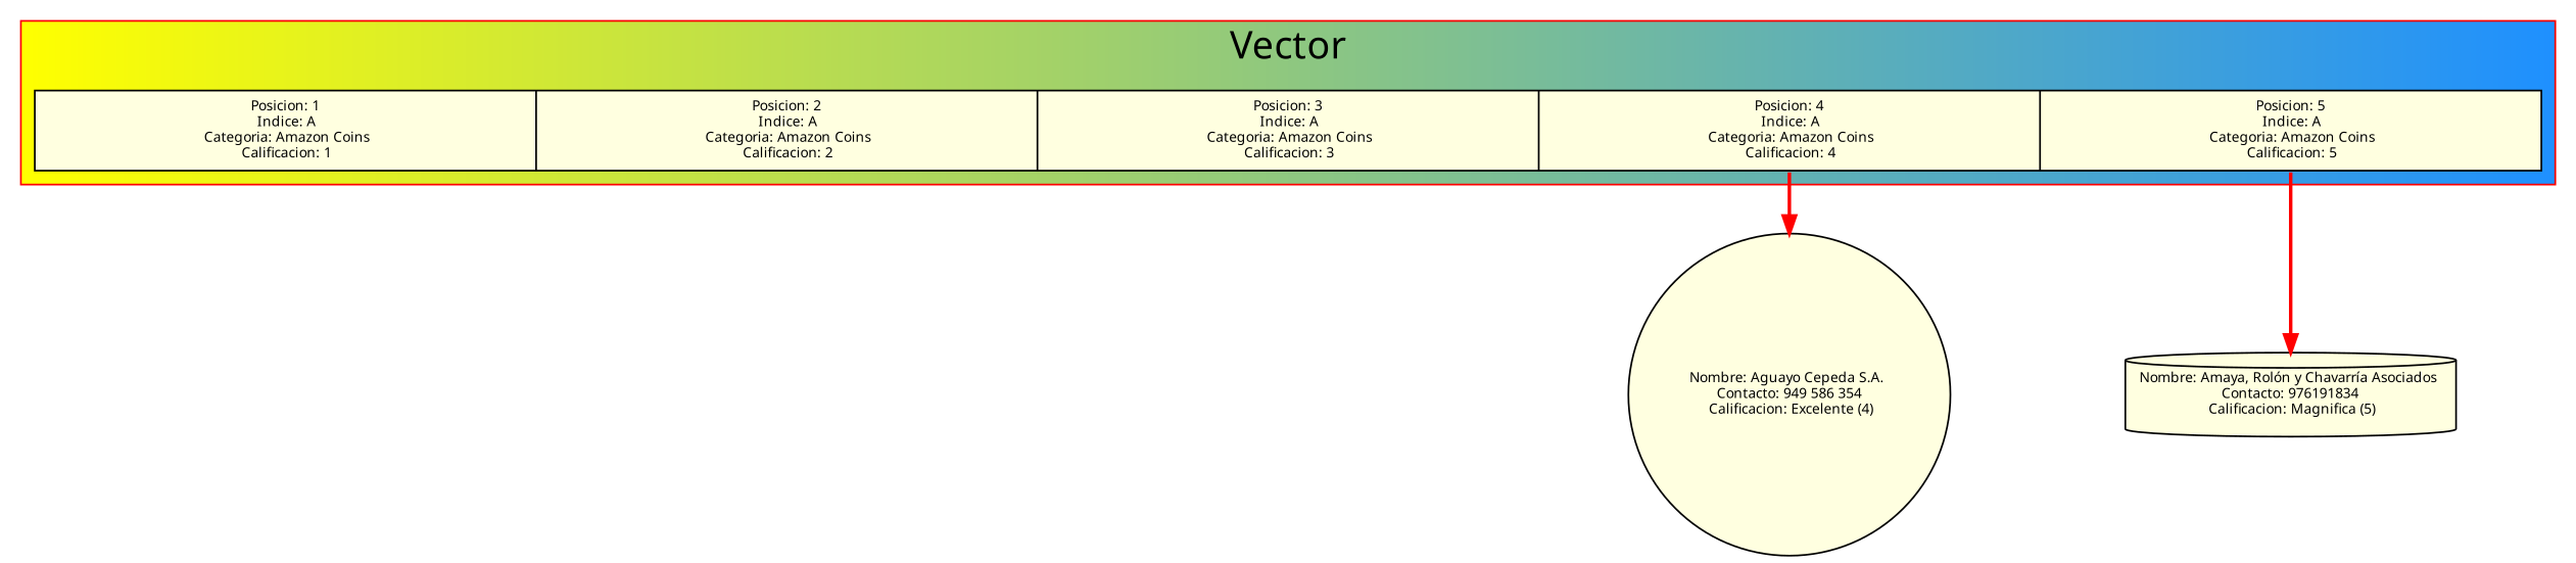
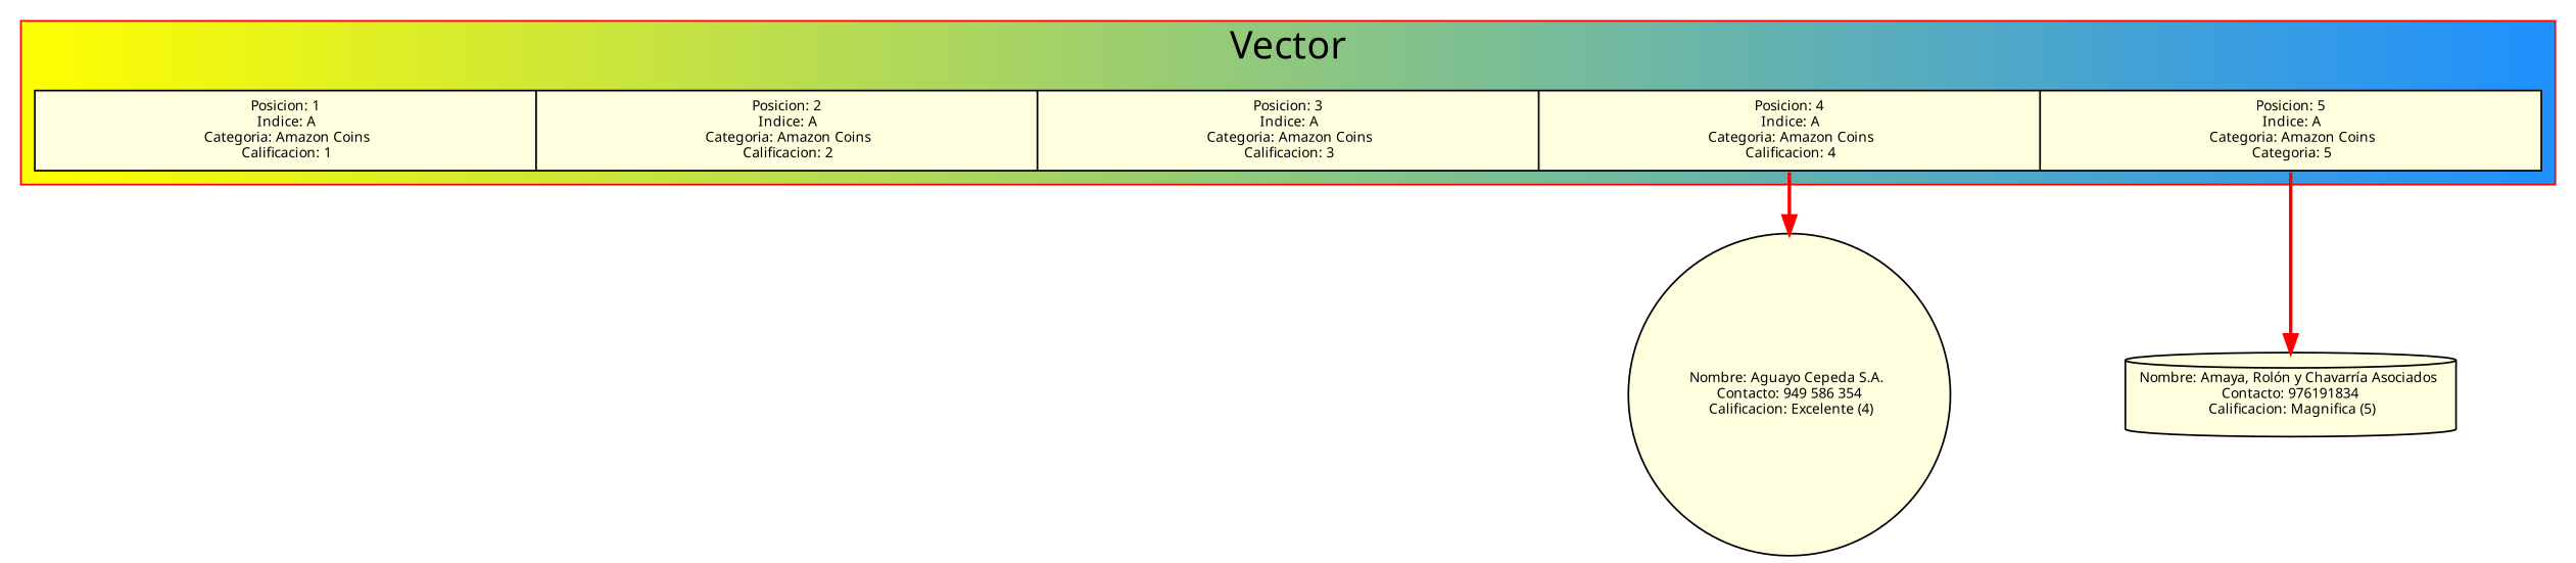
  digraph {
    color=red
    fontname=Verdana
    fontsize=22
    node [fillcolor=lightyellow fontname=Verdana fontsize=8 style=filled]
    edge [color=red style=bold]
-   n1 [label="<0>Posicion: 1\n Indice: A\n Categoria: Amazon Coins\n Calificacion: 1|<1>Posicion: 2\n Indice: A\n Categoria: Amazon Coins\n Calificacion: 2|<2>Posicion: 3\n Indice: A\n Categoria: Amazon Coins\n Calificacion: 3|<3>Posicion: 4\n Indice: A\n Categoria: Amazon Coins\n Calificacion: 4|<4>Posicion: 5\n Indice: A\n Categoria: Amazon Coins\n Calificacion: 5" shape=record width=20]
+   n1 [label="<0>Posicion: 1\n Indice: A\n Categoria: Amazon Coins\n Calificacion: 1|<1>Posicion: 2\n Indice: A\n Categoria: Amazon Coins\n Calificacion: 2|<2>Posicion: 3\n Indice: A\n Categoria: Amazon Coins\n Calificacion: 3|<3>Posicion: 4\n Indice: A\n Categoria: Amazon Coins\n Calificacion: 4|<4>Posicion: 5\n Indice: A\n Categoria: Amazon Coins\n Categoria: 5" shape=record width=20]
    n2 [label="Nombre: Aguayo Cepeda S.A. \n Contacto: 949 586 354 \n Calificacion: Excelente (4)" shape=circle]
    n3 [label="Nombre: Amaya, Rolón y Chavarría Asociados \n Contacto: 976191834 \n Calificacion: Magnifica (5)" shape=cylinder]
    subgraph cluster_1 {
      bgcolor="yellow:dodgerblue"
      label=Vector
      n1
    }
    n1 -> n2 [tailport=3]
    n1 -> n3 [tailport=4]
  }
